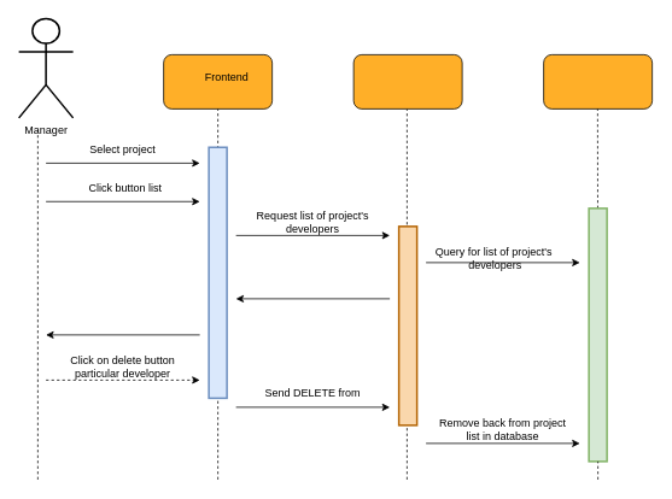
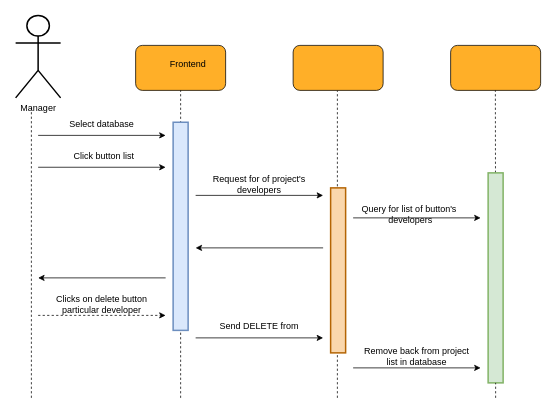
  <mxCell id="0" />
  <mxCell id="1" parent="0" />
  <mxCell id="2" value="" style="endArrow=none;dashed=1;html=1;rounded=0;jumpSize=6;strokeWidth=1;startArrow=none;fontSize=12;" parent="1" edge="1"><mxGeometry width="50" height="50" relative="1" as="geometry"><mxPoint x="449" y="530" as="sourcePoint" /><mxPoint x="449" y="120" as="targetPoint" /></mxGeometry></mxCell>
  <mxCell id="3" value="" style="group;fontSize=12;" parent="1" vertex="1" connectable="0"><mxGeometry x="180" y="60" width="120" height="60" as="geometry" /></mxCell>
  <mxCell id="4" value="" style="rounded=1;whiteSpace=wrap;html=1;fillColor=#FFAF28;fontSize=12;" parent="3" vertex="1"><mxGeometry width="120" height="60" as="geometry" /></mxCell>
  <mxCell id="5" value="&lt;font style=&quot;font-size: 12px;&quot;&gt;Frontend&lt;/font&gt;" style="text;html=1;strokeColor=none;fillColor=none;align=center;verticalAlign=middle;whiteSpace=wrap;rounded=0;fontSize=12;" parent="3" vertex="1"><mxGeometry x="40" y="10" width="60" height="30" as="geometry" /></mxCell>
  <mxCell id="6" value="" style="group;fontSize=12;" parent="1" vertex="1" connectable="0"><mxGeometry x="390" y="60" width="120" height="60" as="geometry" /></mxCell>
  <mxCell id="7" value="" style="rounded=1;whiteSpace=wrap;html=1;fillColor=#FFAF28;fontSize=12;" parent="6" vertex="1"><mxGeometry width="120" height="60" as="geometry" /></mxCell>
  <mxCell id="8" value="" style="endArrow=none;dashed=1;html=1;rounded=0;entryX=0.5;entryY=1;entryDx=0;entryDy=0;jumpSize=6;strokeWidth=1;fontSize=12;" parent="1" target="4" edge="1"><mxGeometry width="50" height="50" relative="1" as="geometry"><mxPoint x="240" y="530" as="sourcePoint" /><mxPoint x="390" y="40" as="targetPoint" /></mxGeometry></mxCell>
  <mxCell id="9" value="Manager" style="shape=umlActor;verticalLabelPosition=bottom;verticalAlign=top;html=1;outlineConnect=0;rounded=1;strokeWidth=2;fontSize=12;" parent="1" vertex="1"><mxGeometry x="20" y="20" width="60" height="110" as="geometry" /></mxCell>
  <mxCell id="10" value="" style="endArrow=none;dashed=1;html=1;rounded=0;jumpSize=6;strokeWidth=1;fontSize=12;" parent="1" edge="1"><mxGeometry width="50" height="50" relative="1" as="geometry"><mxPoint x="41" y="530" as="sourcePoint" /><mxPoint x="41" y="140" as="targetPoint" /></mxGeometry></mxCell>
  <mxCell id="11" value="" style="group;fontSize=12;" parent="1" vertex="1" connectable="0"><mxGeometry x="600" y="60" width="120" height="60" as="geometry" /></mxCell>
  <mxCell id="12" value="" style="rounded=1;whiteSpace=wrap;html=1;fillColor=#FFAF28;fontSize=12;" parent="11" vertex="1"><mxGeometry width="120" height="60" as="geometry" /></mxCell>
  <mxCell id="13" value="" style="endArrow=none;dashed=1;html=1;rounded=0;jumpSize=6;strokeWidth=1;fontSize=12;startArrow=none;" parent="1" source="34" edge="1"><mxGeometry width="50" height="50" relative="1" as="geometry"><mxPoint x="659.66" y="620" as="sourcePoint" /><mxPoint x="659.66" y="120" as="targetPoint" /></mxGeometry></mxCell>
  <mxCell id="14" value="" style="endArrow=classic;html=1;rounded=0;" parent="1" edge="1"><mxGeometry width="50" height="50" relative="1" as="geometry"><mxPoint x="50" y="180" as="sourcePoint" /><mxPoint x="220" y="180" as="targetPoint" /></mxGeometry></mxCell>
- <mxCell id="15" value="Select project" style="text;html=1;strokeColor=none;fillColor=none;align=center;verticalAlign=middle;whiteSpace=wrap;rounded=0;" parent="1" vertex="1"><mxGeometry x="60" y="150" width="150" height="30" as="geometry" /></mxCell>
+ <mxCell id="15" value="Select database" style="text;html=1;strokeColor=none;fillColor=none;align=center;verticalAlign=middle;whiteSpace=wrap;rounded=0;" parent="1" vertex="1"><mxGeometry x="60" y="150" width="150" height="30" as="geometry" /></mxCell>
  <mxCell id="16" value="" style="endArrow=classic;html=1;rounded=0;" parent="1" edge="1"><mxGeometry width="50" height="50" relative="1" as="geometry"><mxPoint x="50" y="222.5" as="sourcePoint" /><mxPoint x="220" y="222.5" as="targetPoint" /></mxGeometry></mxCell>
  <mxCell id="17" value="Click button list" style="text;html=1;strokeColor=none;fillColor=none;align=center;verticalAlign=middle;whiteSpace=wrap;rounded=0;" parent="1" vertex="1"><mxGeometry x="62.5" y="192.5" width="150" height="30" as="geometry" /></mxCell>
  <mxCell id="18" value="" style="endArrow=classic;html=1;rounded=0;" parent="1" edge="1"><mxGeometry width="50" height="50" relative="1" as="geometry"><mxPoint x="260" y="260" as="sourcePoint" /><mxPoint x="430" y="260" as="targetPoint" /></mxGeometry></mxCell>
- <mxCell id="19" value="Request list of project's developers" style="text;html=1;strokeColor=none;fillColor=none;align=center;verticalAlign=middle;whiteSpace=wrap;rounded=0;" parent="1" vertex="1"><mxGeometry x="270" y="230" width="150" height="30" as="geometry" /></mxCell>
+ <mxCell id="19" value="Request for of project's developers" style="text;html=1;strokeColor=none;fillColor=none;align=center;verticalAlign=middle;whiteSpace=wrap;rounded=0;" parent="1" vertex="1"><mxGeometry x="270" y="230" width="150" height="30" as="geometry" /></mxCell>
  <mxCell id="20" value="" style="endArrow=classic;html=1;rounded=0;" parent="1" edge="1"><mxGeometry width="50" height="50" relative="1" as="geometry"><mxPoint x="470" y="290" as="sourcePoint" /><mxPoint x="640" y="290" as="targetPoint" /></mxGeometry></mxCell>
- <mxCell id="21" value="Query for list of&amp;nbsp;project's&lt;br&gt;&amp;nbsp;developers" style="text;html=1;strokeColor=none;fillColor=none;align=center;verticalAlign=middle;whiteSpace=wrap;rounded=0;" parent="1" vertex="1"><mxGeometry x="470" y="270" width="150" height="30" as="geometry" /></mxCell>
+ <mxCell id="21" value="Query for list of&amp;nbsp;button's&lt;br&gt;&amp;nbsp;developers" style="text;html=1;strokeColor=none;fillColor=none;align=center;verticalAlign=middle;whiteSpace=wrap;rounded=0;" parent="1" vertex="1"><mxGeometry x="470" y="270" width="150" height="30" as="geometry" /></mxCell>
  <mxCell id="22" value="" style="group" parent="1" vertex="1" connectable="0"><mxGeometry x="260" y="300" width="170" height="30" as="geometry" /></mxCell>
  <mxCell id="23" value="" style="endArrow=classic;html=1;rounded=0;" parent="22" edge="1"><mxGeometry width="50" height="50" relative="1" as="geometry"><mxPoint x="170" y="30.0" as="sourcePoint" /><mxPoint y="30.0" as="targetPoint" /></mxGeometry></mxCell>
  <mxCell id="24" value="" style="group" parent="1" vertex="1" connectable="0"><mxGeometry x="50" y="340" width="170" height="30" as="geometry" /></mxCell>
  <mxCell id="25" value="" style="endArrow=classic;html=1;rounded=0;" parent="24" edge="1"><mxGeometry width="50" height="50" relative="1" as="geometry"><mxPoint x="170" y="30.0" as="sourcePoint" /><mxPoint y="30.0" as="targetPoint" /></mxGeometry></mxCell>
  <mxCell id="26" value="" style="endArrow=classic;html=1;rounded=0;dashed=1;" parent="1" edge="1"><mxGeometry width="50" height="50" relative="1" as="geometry"><mxPoint x="50" y="420" as="sourcePoint" /><mxPoint x="220" y="420" as="targetPoint" /></mxGeometry></mxCell>
- <mxCell id="27" value="Click on delete button particular developer" style="text;html=1;strokeColor=none;fillColor=none;align=center;verticalAlign=middle;whiteSpace=wrap;rounded=0;" parent="1" vertex="1"><mxGeometry x="60" y="390" width="150" height="30" as="geometry" /></mxCell>
+ <mxCell id="27" value="Clicks on delete button particular developer" style="text;html=1;strokeColor=none;fillColor=none;align=center;verticalAlign=middle;whiteSpace=wrap;rounded=0;" parent="1" vertex="1"><mxGeometry x="60" y="390" width="150" height="30" as="geometry" /></mxCell>
  <mxCell id="28" value="" style="endArrow=classic;html=1;rounded=0;" parent="1" edge="1"><mxGeometry width="50" height="50" relative="1" as="geometry"><mxPoint x="260" y="450" as="sourcePoint" /><mxPoint x="430" y="450" as="targetPoint" /></mxGeometry></mxCell>
  <mxCell id="29" value="Send DELETE from" style="text;html=1;strokeColor=none;fillColor=none;align=center;verticalAlign=middle;whiteSpace=wrap;rounded=0;" parent="1" vertex="1"><mxGeometry x="270" y="420" width="150" height="30" as="geometry" /></mxCell>
  <mxCell id="30" value="" style="endArrow=classic;html=1;rounded=0;" parent="1" edge="1"><mxGeometry width="50" height="50" relative="1" as="geometry"><mxPoint x="470" y="490" as="sourcePoint" /><mxPoint x="640" y="490" as="targetPoint" /></mxGeometry></mxCell>
  <mxCell id="31" value="Remove back from project list in database" style="text;html=1;strokeColor=none;fillColor=none;align=center;verticalAlign=middle;whiteSpace=wrap;rounded=0;" parent="1" vertex="1"><mxGeometry x="480" y="460" width="150" height="30" as="geometry" /></mxCell>
  <mxCell id="32" value="" style="rounded=0;whiteSpace=wrap;html=1;fontSize=12;strokeWidth=2;fillColor=#dae8fc;strokeColor=#6c8ebf;" parent="1" vertex="1"><mxGeometry x="230" y="162.5" width="20" height="277.5" as="geometry" /></mxCell>
  <mxCell id="33" value="" style="rounded=0;whiteSpace=wrap;html=1;fontSize=12;strokeWidth=2;fillColor=#fad7ac;strokeColor=#b46504;" parent="1" vertex="1"><mxGeometry x="440" y="250" width="20" height="220" as="geometry" /></mxCell>
  <mxCell id="34" value="" style="rounded=0;whiteSpace=wrap;html=1;fontSize=12;strokeWidth=2;fillColor=#d5e8d4;strokeColor=#82b366;" parent="1" vertex="1"><mxGeometry x="650" y="230" width="20" height="280" as="geometry" /></mxCell>
  <mxCell id="35" value="" style="endArrow=none;dashed=1;html=1;rounded=0;jumpSize=6;strokeWidth=1;fontSize=12;startArrow=none;" parent="1" target="34" edge="1"><mxGeometry width="50" height="50" relative="1" as="geometry"><mxPoint x="660" y="530" as="sourcePoint" /><mxPoint x="659.66" y="120" as="targetPoint" /></mxGeometry></mxCell>
